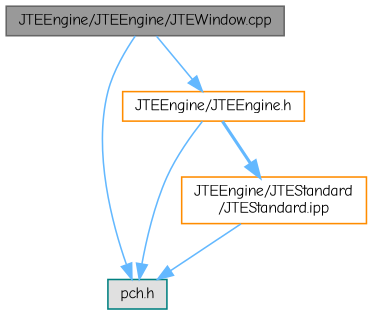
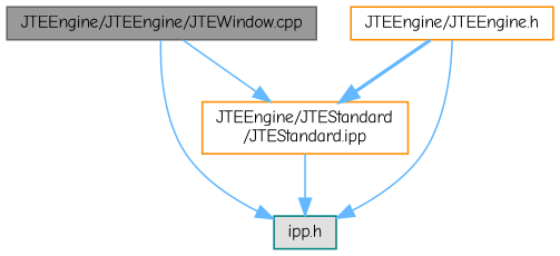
  digraph {
    fontname="Comic Neue"
    node [color=darkorange fillcolor=white fontname="Comic Neue" fontsize=10 shape=box style=filled]
    edge [color=steelblue1 fontname="Comic Neue" fontsize=10 labelfontname=Helvetica labelfontsize=10 style=solid]
    n1 [color=gray40 fillcolor=grey60 fontcolor=black height=0.2 label="JTEEngine/JTEEngine/JTEWindow.cpp" width=0.4]
-   n2 [color=teal fillcolor="#E0E0E0" height=0.2 label="pch.h" width=0.4]
+   n2 [color=teal fillcolor="#E0E0E0" height=0.2 label="ipp.h" width=0.4]
    n3 [height=0.2 label="JTEEngine/JTEEngine.h" width=0.4]
    n4 [height=0.2 label="JTEEngine/JTEStandard\l/JTEStandard.ipp" width=0.4]
    n1 -> n2
-   n1 -> n3
+   n1 -> n4
    n3 -> n2
    n3 -> n4 [style=bold]
    n4 -> n2
  }
